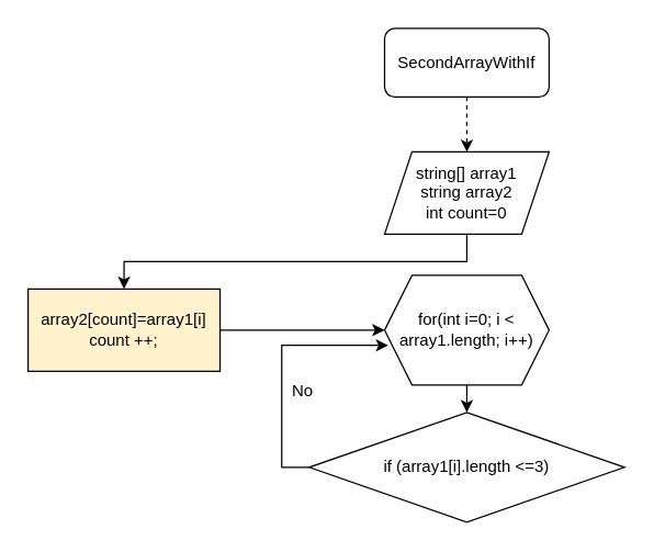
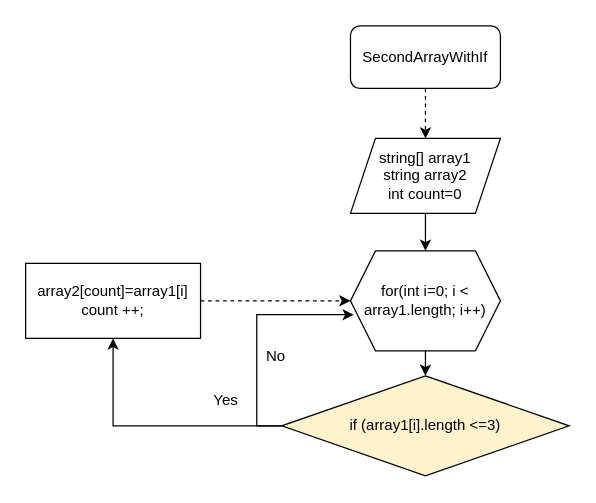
  <mxCell id="0" />
  <mxCell id="1" parent="0" />
  <mxCell id="2" value="" style="edgeStyle=orthogonalEdgeStyle;rounded=0;orthogonalLoop=1;jettySize=auto;html=1;dashed=1;" edge="1" parent="1" source="3" target="5"><mxGeometry relative="1" as="geometry" /></mxCell>
  <mxCell id="3" value="SecondArrayWithIf" style="rounded=1;whiteSpace=wrap;html=1;" vertex="1" parent="1"><mxGeometry x="280" y="20" width="120" height="50" as="geometry" /></mxCell>
- <mxCell id="4" style="edgeStyle=orthogonalEdgeStyle;rounded=0;orthogonalLoop=1;jettySize=auto;html=1;exitX=0.5;exitY=1;exitDx=0;exitDy=0;" edge="1" parent="1" source="5" target="12"><mxGeometry relative="1" as="geometry" /></mxCell>
+ <mxCell id="4" style="edgeStyle=orthogonalEdgeStyle;rounded=0;orthogonalLoop=1;jettySize=auto;html=1;exitX=0.5;exitY=1;exitDx=0;exitDy=0;entryX=0.5;entryY=0;entryDx=0;entryDy=0;" edge="1" parent="1" source="5" target="7"><mxGeometry relative="1" as="geometry" /></mxCell>
  <mxCell id="5" value="string[] array1&lt;br&gt;string array2&lt;br&gt;int count=0" style="shape=parallelogram;perimeter=parallelogramPerimeter;whiteSpace=wrap;html=1;fixedSize=1;" vertex="1" parent="1"><mxGeometry x="280" y="110" width="120" height="60" as="geometry" /></mxCell>
  <mxCell id="6" style="edgeStyle=orthogonalEdgeStyle;rounded=0;orthogonalLoop=1;jettySize=auto;html=1;exitX=0.5;exitY=1;exitDx=0;exitDy=0;entryX=0.5;entryY=0;entryDx=0;entryDy=0;" edge="1" parent="1" source="7" target="10"><mxGeometry relative="1" as="geometry" /></mxCell>
  <mxCell id="7" value="for(int i=0; i &amp;lt; array1.length; i++)" style="shape=hexagon;perimeter=hexagonPerimeter2;whiteSpace=wrap;html=1;fixedSize=1;" vertex="1" parent="1"><mxGeometry x="280" y="200" width="120" height="80" as="geometry" /></mxCell>
+ <mxCell id="8" style="edgeStyle=orthogonalEdgeStyle;rounded=0;orthogonalLoop=1;jettySize=auto;html=1;exitX=0;exitY=0.5;exitDx=0;exitDy=0;entryX=0.5;entryY=1;entryDx=0;entryDy=0;" edge="1" parent="1" source="10" target="12"><mxGeometry relative="1" as="geometry" /></mxCell>
  <mxCell id="9" style="edgeStyle=orthogonalEdgeStyle;rounded=0;orthogonalLoop=1;jettySize=auto;html=1;exitX=0;exitY=0.5;exitDx=0;exitDy=0;entryX=0.022;entryY=0.639;entryDx=0;entryDy=0;entryPerimeter=0;" edge="1" parent="1" source="10" target="7"><mxGeometry x="0.11" y="30" relative="1" as="geometry"><Array as="points"><mxPoint x="205" y="340" /><mxPoint x="205" y="251" /></Array><mxPoint as="offset" /></mxGeometry></mxCell>
- <mxCell id="10" value="if (array1[i].length &amp;lt;=3)" style="rhombus;whiteSpace=wrap;html=1;" vertex="1" parent="1"><mxGeometry x="225" y="300" width="230" height="80" as="geometry" /></mxCell>
- <mxCell id="11" style="edgeStyle=orthogonalEdgeStyle;rounded=0;orthogonalLoop=1;jettySize=auto;html=1;entryX=0;entryY=0.5;entryDx=0;entryDy=0;" edge="1" parent="1" source="12" target="7"><mxGeometry relative="1" as="geometry" /></mxCell>
- <mxCell id="12" value="array2[count]=array1[i]&lt;br&gt;count ++;" style="rounded=0;whiteSpace=wrap;html=1;fillColor=#fff2cc;" vertex="1" parent="1"><mxGeometry x="20" y="210" width="140" height="60" as="geometry" /></mxCell>
+ <mxCell id="10" value="if (array1[i].length &amp;lt;=3)" style="rhombus;whiteSpace=wrap;html=1;fillColor=#fff2cc;" vertex="1" parent="1"><mxGeometry x="225" y="300" width="230" height="80" as="geometry" /></mxCell>
+ <mxCell id="11" style="edgeStyle=orthogonalEdgeStyle;rounded=0;orthogonalLoop=1;jettySize=auto;html=1;entryX=0;entryY=0.5;entryDx=0;entryDy=0;dashed=1;" edge="1" parent="1" source="12" target="7"><mxGeometry relative="1" as="geometry" /></mxCell>
+ <mxCell id="12" value="array2[count]=array1[i]&lt;br&gt;count ++;" style="rounded=0;whiteSpace=wrap;html=1;" vertex="1" parent="1"><mxGeometry x="20" y="210" width="140" height="60" as="geometry" /></mxCell>
+ <mxCell id="13" value="Yes" style="text;html=1;align=center;verticalAlign=middle;resizable=0;points=[];autosize=1;strokeColor=none;fillColor=none;" vertex="1" parent="1"><mxGeometry x="160" y="305" width="40" height="30" as="geometry" /></mxCell>
  <mxCell id="14" value="No" style="text;html=1;align=center;verticalAlign=middle;resizable=0;points=[];autosize=1;strokeColor=none;fillColor=none;" vertex="1" parent="1"><mxGeometry x="200" y="270" width="40" height="30" as="geometry" /></mxCell>
